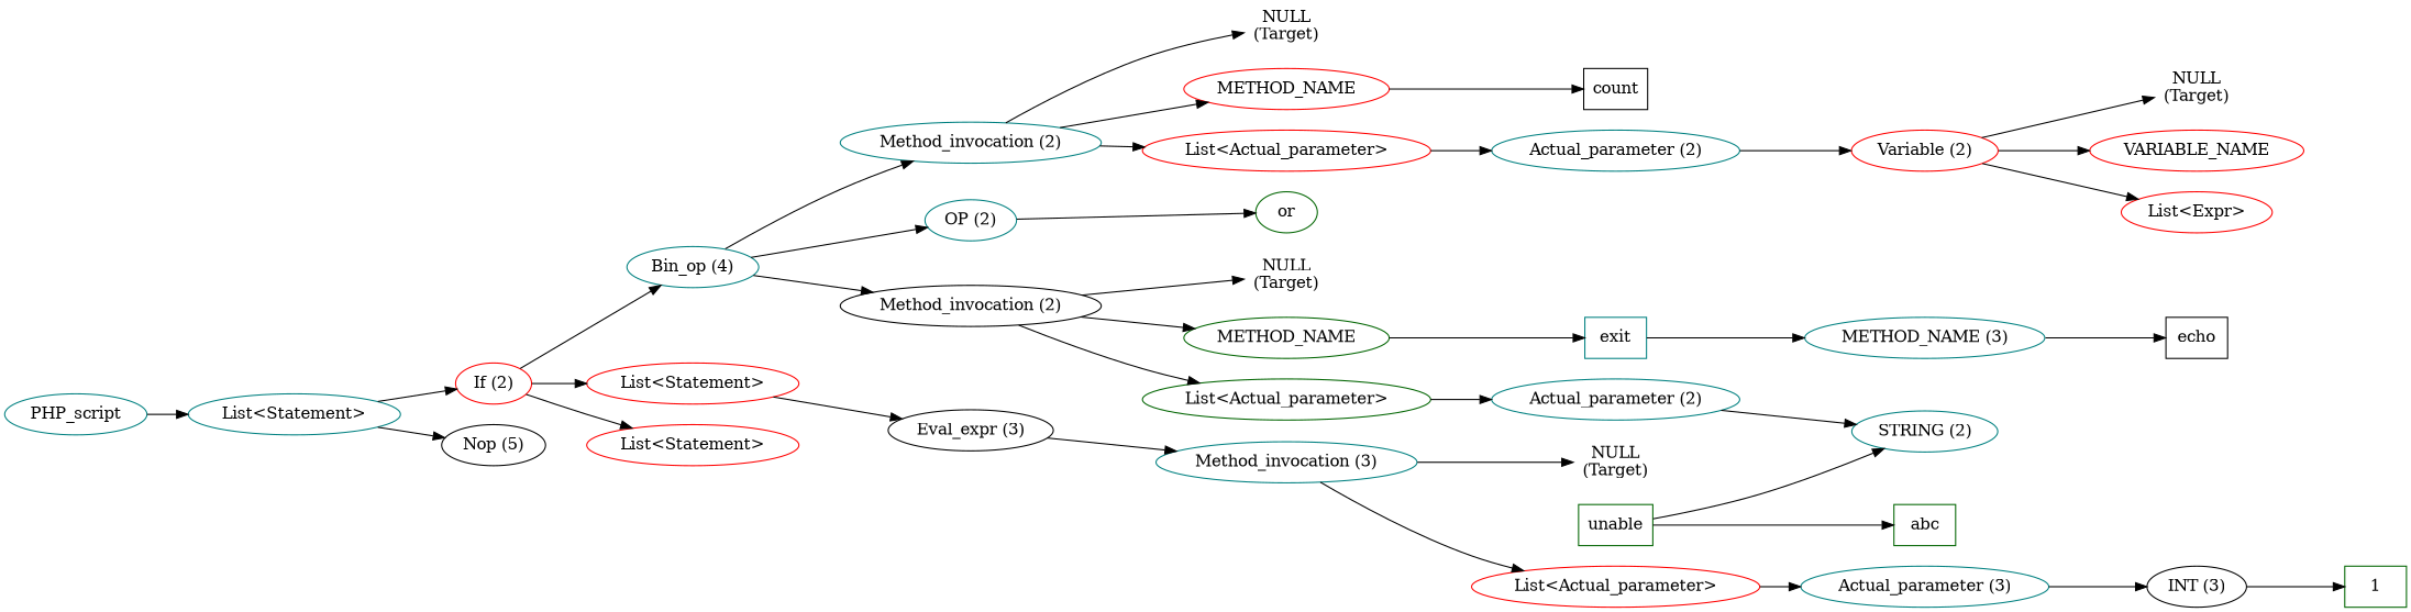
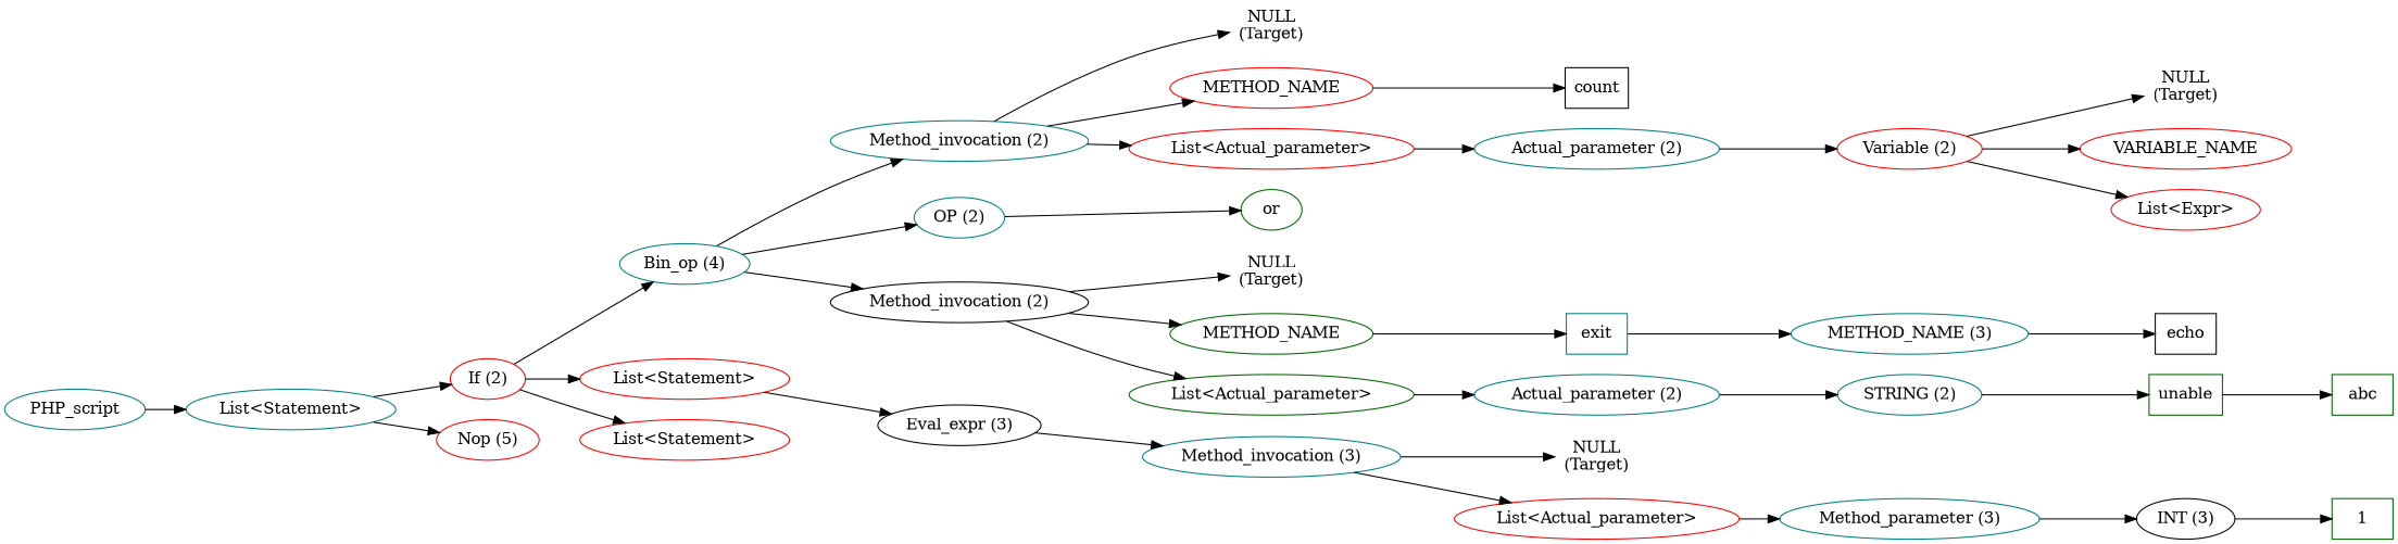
  digraph {
    ordering=out
    rankdir=LR
    node [color=teal]
    n1 [label=PHP_script]
    n2 [label="List<Statement>"]
    n3 [color=red label="If (2)"]
-   n4 [color=black label="Nop (5)"]
+   n4 [color=red label="Nop (5)"]
    n5 [label="Bin_op (4)"]
    n6 [color=red label="List<Statement>"]
    n7 [color=red label="List<Statement>"]
    n8 [label="Method_invocation (2)"]
    n9 [label="OP (2)"]
    n10 [color=black label="Method_invocation (2)"]
    n11 [color=black label="Eval_expr (3)"]
    n12 [color=black label="NULL\n(Target)" shape=plaintext]
    n13 [color=red label=METHOD_NAME]
    n14 [color=red label="List<Actual_parameter>"]
    n15 [color=darkgreen label=or shape=ellipse]
    n16 [label="NULL\n(Target)" shape=plaintext]
    n17 [color=darkgreen label=METHOD_NAME]
    n18 [color=darkgreen label="List<Actual_parameter>"]
    n19 [color=black label=count shape=box]
    n20 [label="Actual_parameter (2)"]
    n21 [color=red label="Variable (2)"]
    n22 [color=darkgreen label="NULL\n(Target)" shape=plaintext]
    n23 [color=red label=VARIABLE_NAME]
    n24 [color=red label="List<Expr>"]
    n25 [color=darkgreen label=abc shape=box]
    n26 [label=exit shape=box]
    n27 [label="Actual_parameter (2)"]
    n28 [label="METHOD_NAME (3)"]
    n29 [label="STRING (2)"]
    n30 [color=darkgreen label=unable shape=box]
    n31 [label="Method_invocation (3)"]
    n32 [color=red label="NULL\n(Target)" shape=plaintext]
    n33 [color=red label="List<Actual_parameter>"]
    n34 [color=black label=echo shape=box]
-   n35 [label="Actual_parameter (3)"]
+   n35 [label="Method_parameter (3)"]
    n36 [color=black label="INT (3)"]
    n37 [color=darkgreen label=1 shape=box]
    n1 -> n2
    n2 -> n3
    n2 -> n4
    n3 -> n5
    n3 -> n6
    n3 -> n7
    n5 -> n8
    n5 -> n9
    n5 -> n10
    n6 -> n11
    n8 -> n12
    n8 -> n13
    n8 -> n14
    n9 -> n15
    n10 -> n16
    n10 -> n17
    n10 -> n18
    n11 -> n31
    n13 -> n19
    n14 -> n20
    n17 -> n26
    n18 -> n27
    n20 -> n21
    n21 -> n22
    n21 -> n23
    n21 -> n24
    n26 -> n28
    n27 -> n29
    n28 -> n34
-   n30 -> n29
+   n29 -> n30
    n30 -> n25
    n31 -> n32
    n31 -> n33
    n33 -> n35
    n35 -> n36
    n36 -> n37
  }
